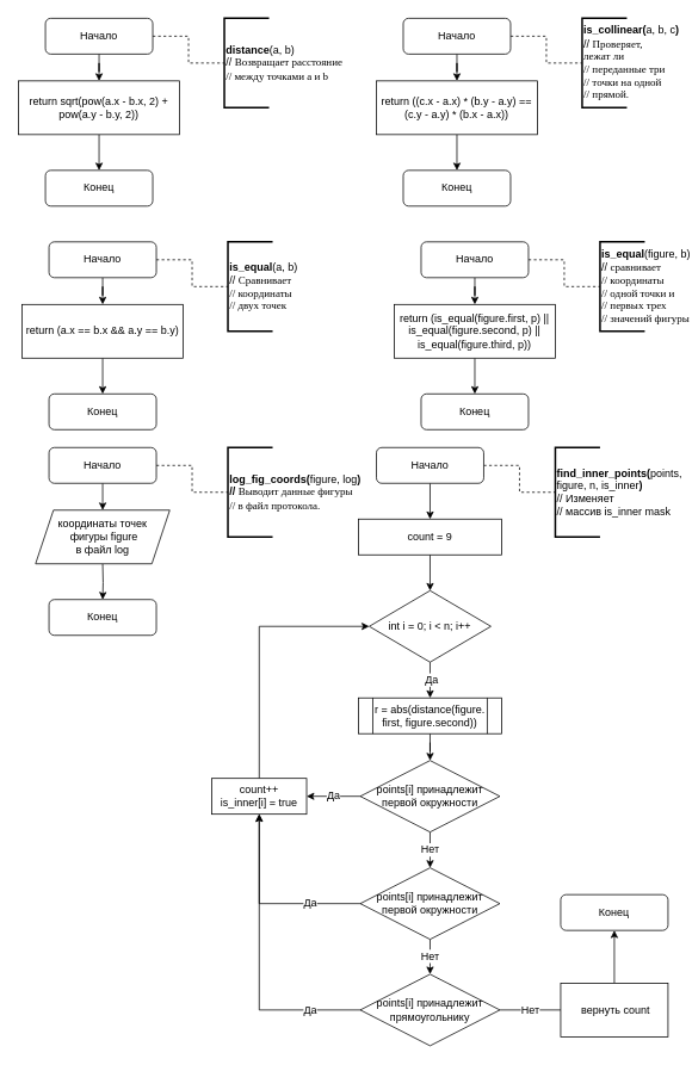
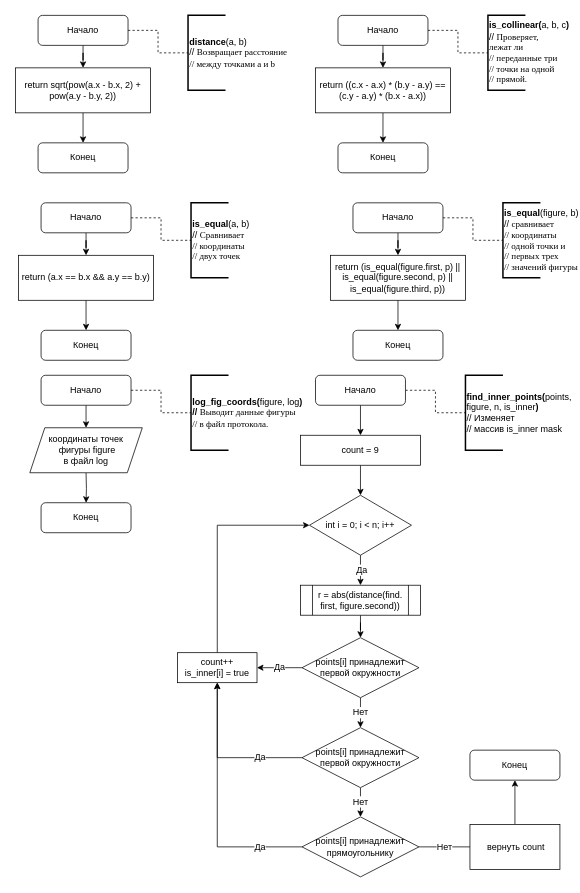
  <mxCell id="0" />
  <mxCell id="1" parent="0" />
  <mxCell id="2" style="edgeStyle=orthogonalEdgeStyle;rounded=0;orthogonalLoop=1;jettySize=auto;html=1;entryX=0;entryY=0.5;entryDx=0;entryDy=0;entryPerimeter=0;dashed=1;endArrow=none;endFill=0;" parent="1" source="4" target="6" edge="1"><mxGeometry relative="1" as="geometry" /></mxCell>
  <mxCell id="3" style="edgeStyle=orthogonalEdgeStyle;rounded=0;orthogonalLoop=1;jettySize=auto;html=1;entryX=0.5;entryY=0;entryDx=0;entryDy=0;endArrow=classic;endFill=1;" parent="1" source="4" target="8" edge="1"><mxGeometry relative="1" as="geometry" /></mxCell>
  <mxCell id="4" value="Начало" style="rounded=1;whiteSpace=wrap;html=1;fontSize=12;glass=0;strokeWidth=1;shadow=0;" parent="1" vertex="1"><mxGeometry x="50" y="20" width="120" height="40" as="geometry" /></mxCell>
  <mxCell id="5" value="Конец" style="rounded=1;whiteSpace=wrap;html=1;fontSize=12;glass=0;strokeWidth=1;shadow=0;" parent="1" vertex="1"><mxGeometry x="50" y="190" width="120" height="40" as="geometry" /></mxCell>
  <mxCell id="6" value="&lt;b&gt;distance&lt;/b&gt;(a, b)&lt;br&gt;//&amp;nbsp;&lt;span lang=&quot;RU&quot; style=&quot;font-family: &amp;#34;times new roman&amp;#34; , serif&quot;&gt;Возвращает расстояние &lt;br&gt;// между точками а и b&lt;/span&gt;" style="strokeWidth=2;html=1;shape=mxgraph.flowchart.annotation_1;align=left;pointerEvents=1;" parent="1" vertex="1"><mxGeometry x="250" y="20" width="50" height="100" as="geometry" /></mxCell>
  <mxCell id="7" style="edgeStyle=orthogonalEdgeStyle;rounded=0;orthogonalLoop=1;jettySize=auto;html=1;entryX=0.5;entryY=0;entryDx=0;entryDy=0;endArrow=classic;endFill=1;" parent="1" source="8" target="5" edge="1"><mxGeometry relative="1" as="geometry" /></mxCell>
  <mxCell id="8" value="return&amp;nbsp;sqrt(pow(a.x - b.x, 2) + pow(a.y - b.y, 2))" style="rounded=0;whiteSpace=wrap;html=1;" parent="1" vertex="1"><mxGeometry x="20" y="90" width="180" height="60" as="geometry" /></mxCell>
  <mxCell id="9" style="edgeStyle=orthogonalEdgeStyle;rounded=0;orthogonalLoop=1;jettySize=auto;html=1;entryX=0;entryY=0.5;entryDx=0;entryDy=0;entryPerimeter=0;dashed=1;endArrow=none;endFill=0;" parent="1" source="11" target="13" edge="1"><mxGeometry relative="1" as="geometry" /></mxCell>
  <mxCell id="10" style="edgeStyle=orthogonalEdgeStyle;rounded=0;orthogonalLoop=1;jettySize=auto;html=1;entryX=0.5;entryY=0;entryDx=0;entryDy=0;endArrow=classic;endFill=1;" parent="1" source="11" target="15" edge="1"><mxGeometry relative="1" as="geometry" /></mxCell>
  <mxCell id="11" value="Начало" style="rounded=1;whiteSpace=wrap;html=1;fontSize=12;glass=0;strokeWidth=1;shadow=0;" parent="1" vertex="1"><mxGeometry x="54" y="270" width="120" height="40" as="geometry" /></mxCell>
  <mxCell id="12" value="Конец" style="rounded=1;whiteSpace=wrap;html=1;fontSize=12;glass=0;strokeWidth=1;shadow=0;" parent="1" vertex="1"><mxGeometry x="54" y="440" width="120" height="40" as="geometry" /></mxCell>
  <mxCell id="13" value="&lt;b&gt;is_equal&lt;/b&gt;(a, b)&lt;br&gt;//&amp;nbsp;&lt;span lang=&quot;RU&quot; style=&quot;font-family: &amp;#34;times new roman&amp;#34; , serif&quot;&gt;Сравнивает&lt;br&gt;// координаты &lt;br&gt;// двух точек&amp;nbsp;&lt;/span&gt;" style="strokeWidth=2;html=1;shape=mxgraph.flowchart.annotation_1;align=left;pointerEvents=1;" parent="1" vertex="1"><mxGeometry x="254" y="270" width="50" height="100" as="geometry" /></mxCell>
  <mxCell id="14" style="edgeStyle=orthogonalEdgeStyle;rounded=0;orthogonalLoop=1;jettySize=auto;html=1;entryX=0.5;entryY=0;entryDx=0;entryDy=0;endArrow=classic;endFill=1;" parent="1" source="15" target="12" edge="1"><mxGeometry relative="1" as="geometry" /></mxCell>
  <mxCell id="15" value="return (a.x == b.x &amp;amp;&amp;amp; a.y == b.y)" style="rounded=0;whiteSpace=wrap;html=1;" parent="1" vertex="1"><mxGeometry x="24" y="340" width="180" height="60" as="geometry" /></mxCell>
  <mxCell id="16" style="edgeStyle=orthogonalEdgeStyle;rounded=0;orthogonalLoop=1;jettySize=auto;html=1;entryX=0;entryY=0.5;entryDx=0;entryDy=0;entryPerimeter=0;dashed=1;endArrow=none;endFill=0;" parent="1" source="18" target="20" edge="1"><mxGeometry relative="1" as="geometry" /></mxCell>
  <mxCell id="17" style="edgeStyle=orthogonalEdgeStyle;rounded=0;orthogonalLoop=1;jettySize=auto;html=1;entryX=0.5;entryY=0;entryDx=0;entryDy=0;endArrow=classic;endFill=1;" parent="1" source="18" target="22" edge="1"><mxGeometry relative="1" as="geometry" /></mxCell>
  <mxCell id="18" value="Начало" style="rounded=1;whiteSpace=wrap;html=1;fontSize=12;glass=0;strokeWidth=1;shadow=0;" parent="1" vertex="1"><mxGeometry x="470" y="270" width="120" height="40" as="geometry" /></mxCell>
  <mxCell id="19" value="Конец" style="rounded=1;whiteSpace=wrap;html=1;fontSize=12;glass=0;strokeWidth=1;shadow=0;" parent="1" vertex="1"><mxGeometry x="470" y="440" width="120" height="40" as="geometry" /></mxCell>
  <mxCell id="20" value="&lt;b&gt;is_equal&lt;/b&gt;(figure, b)&lt;br&gt;//&amp;nbsp;&lt;span lang=&quot;RU&quot; style=&quot;font-family: &amp;#34;times new roman&amp;#34; , serif&quot;&gt;сравнивает&lt;br&gt;// координаты &lt;br&gt;// одной точки и &lt;br&gt;// первых трех &lt;br&gt;// значений фигуры&lt;/span&gt;" style="strokeWidth=2;html=1;shape=mxgraph.flowchart.annotation_1;align=left;pointerEvents=1;" parent="1" vertex="1"><mxGeometry x="670" y="270" width="50" height="100" as="geometry" /></mxCell>
  <mxCell id="21" style="edgeStyle=orthogonalEdgeStyle;rounded=0;orthogonalLoop=1;jettySize=auto;html=1;entryX=0.5;entryY=0;entryDx=0;entryDy=0;endArrow=classic;endFill=1;" parent="1" source="22" target="19" edge="1"><mxGeometry relative="1" as="geometry" /></mxCell>
  <mxCell id="22" value="return (is_equal(figure.first, p) || is_equal(figure.second, p) || is_equal(figure.third, p))" style="rounded=0;whiteSpace=wrap;html=1;" parent="1" vertex="1"><mxGeometry x="440" y="340" width="180" height="60" as="geometry" /></mxCell>
  <mxCell id="23" style="edgeStyle=orthogonalEdgeStyle;rounded=0;orthogonalLoop=1;jettySize=auto;html=1;entryX=0;entryY=0.5;entryDx=0;entryDy=0;entryPerimeter=0;dashed=1;endArrow=none;endFill=0;" parent="1" source="25" target="27" edge="1"><mxGeometry relative="1" as="geometry" /></mxCell>
  <mxCell id="24" style="edgeStyle=orthogonalEdgeStyle;rounded=0;orthogonalLoop=1;jettySize=auto;html=1;entryX=0.5;entryY=0;entryDx=0;entryDy=0;endArrow=classic;endFill=1;" parent="1" source="25" target="29" edge="1"><mxGeometry relative="1" as="geometry" /></mxCell>
  <mxCell id="25" value="Начало" style="rounded=1;whiteSpace=wrap;html=1;fontSize=12;glass=0;strokeWidth=1;shadow=0;" parent="1" vertex="1"><mxGeometry x="450" y="20" width="120" height="40" as="geometry" /></mxCell>
  <mxCell id="26" value="Конец" style="rounded=1;whiteSpace=wrap;html=1;fontSize=12;glass=0;strokeWidth=1;shadow=0;" parent="1" vertex="1"><mxGeometry x="450" y="190" width="120" height="40" as="geometry" /></mxCell>
  <mxCell id="27" value="&lt;b&gt;is_collinear(&lt;/b&gt;a, b, c&lt;b&gt;)&lt;/b&gt;&lt;br&gt;//&amp;nbsp;&lt;span lang=&quot;RU&quot; style=&quot;font-family: &amp;#34;times new roman&amp;#34; , serif&quot;&gt;Проверяет,&lt;br/&gt;лежат ли &lt;br&gt;// переданные три &lt;br&gt;// точки на одной&lt;br&gt;// прямой.&lt;/span&gt;" style="strokeWidth=2;html=1;shape=mxgraph.flowchart.annotation_1;align=left;pointerEvents=1;" parent="1" vertex="1"><mxGeometry x="650" y="20" width="50" height="100" as="geometry" /></mxCell>
  <mxCell id="28" style="edgeStyle=orthogonalEdgeStyle;rounded=0;orthogonalLoop=1;jettySize=auto;html=1;entryX=0.5;entryY=0;entryDx=0;entryDy=0;endArrow=classic;endFill=1;" parent="1" source="29" target="26" edge="1"><mxGeometry relative="1" as="geometry" /></mxCell>
  <mxCell id="29" value="return ((c.x - a.x) * (b.y - a.y) == (c.y - a.y) * (b.x - a.x))" style="rounded=0;whiteSpace=wrap;html=1;" parent="1" vertex="1"><mxGeometry x="420" y="90" width="180" height="60" as="geometry" /></mxCell>
  <mxCell id="30" style="edgeStyle=orthogonalEdgeStyle;rounded=0;orthogonalLoop=1;jettySize=auto;html=1;entryX=0;entryY=0.5;entryDx=0;entryDy=0;entryPerimeter=0;dashed=1;endArrow=none;endFill=0;" parent="1" source="32" target="34" edge="1"><mxGeometry relative="1" as="geometry" /></mxCell>
  <mxCell id="31" style="edgeStyle=orthogonalEdgeStyle;rounded=0;orthogonalLoop=1;jettySize=auto;html=1;entryX=0.5;entryY=0;entryDx=0;entryDy=0;endArrow=classic;endFill=1;" parent="1" source="32" edge="1"><mxGeometry relative="1" as="geometry"><mxPoint x="114" y="570" as="targetPoint" /></mxGeometry></mxCell>
  <mxCell id="32" value="Начало" style="rounded=1;whiteSpace=wrap;html=1;fontSize=12;glass=0;strokeWidth=1;shadow=0;" parent="1" vertex="1"><mxGeometry x="54" y="500" width="120" height="40" as="geometry" /></mxCell>
  <mxCell id="33" value="Конец" style="rounded=1;whiteSpace=wrap;html=1;fontSize=12;glass=0;strokeWidth=1;shadow=0;" parent="1" vertex="1"><mxGeometry x="54" y="670" width="120" height="40" as="geometry" /></mxCell>
  <mxCell id="34" value="&lt;b&gt;log_fig_coords(&lt;/b&gt;figure, log&lt;b&gt;)&lt;br&gt;//&amp;nbsp;&lt;/b&gt;&lt;span lang=&quot;RU&quot; style=&quot;font-family: &amp;#34;times new roman&amp;#34; , serif&quot;&gt;Выводит данные фигуры &lt;br&gt;// в файл протокола.&lt;/span&gt;&lt;b&gt;&lt;br&gt;&lt;/b&gt;" style="strokeWidth=2;html=1;shape=mxgraph.flowchart.annotation_1;align=left;pointerEvents=1;" parent="1" vertex="1"><mxGeometry x="254" y="500" width="50" height="100" as="geometry" /></mxCell>
  <mxCell id="35" style="edgeStyle=orthogonalEdgeStyle;rounded=0;orthogonalLoop=1;jettySize=auto;html=1;entryX=0.5;entryY=0;entryDx=0;entryDy=0;endArrow=classic;endFill=1;" parent="1" target="33" edge="1"><mxGeometry relative="1" as="geometry"><mxPoint x="114" y="630" as="sourcePoint" /></mxGeometry></mxCell>
  <mxCell id="36" value="координаты точек&lt;br&gt;&amp;nbsp;фигуры figure &lt;br&gt;в файл log" style="shape=parallelogram;perimeter=parallelogramPerimeter;whiteSpace=wrap;html=1;fixedSize=1;fontSize=12;" parent="1" vertex="1"><mxGeometry x="39" y="570" width="150" height="60" as="geometry" /></mxCell>
  <mxCell id="37" style="edgeStyle=orthogonalEdgeStyle;rounded=0;orthogonalLoop=1;jettySize=auto;html=1;entryX=0;entryY=0.5;entryDx=0;entryDy=0;entryPerimeter=0;dashed=1;endArrow=none;endFill=0;" edge="1" parent="1" source="39" target="41"><mxGeometry relative="1" as="geometry" /></mxCell>
  <mxCell id="38" style="edgeStyle=orthogonalEdgeStyle;rounded=0;orthogonalLoop=1;jettySize=auto;html=1;entryX=0.5;entryY=0;entryDx=0;entryDy=0;endArrow=classic;endFill=1;" edge="1" parent="1" source="39" target="43"><mxGeometry relative="1" as="geometry"><mxPoint x="480" y="570" as="targetPoint" /></mxGeometry></mxCell>
  <mxCell id="39" value="Начало" style="rounded=1;whiteSpace=wrap;html=1;fontSize=12;glass=0;strokeWidth=1;shadow=0;" vertex="1" parent="1"><mxGeometry x="420" y="500" width="120" height="40" as="geometry" /></mxCell>
  <mxCell id="40" value="Конец" style="rounded=1;whiteSpace=wrap;html=1;fontSize=12;glass=0;strokeWidth=1;shadow=0;" vertex="1" parent="1"><mxGeometry x="626" y="1000" width="120" height="40" as="geometry" /></mxCell>
  <mxCell id="41" value="&lt;b&gt;find_inner_points(&lt;/b&gt;points, &lt;br&gt;figure, n, is_inner&lt;b&gt;)&lt;br&gt;&lt;/b&gt;//&amp;nbsp;Изменяет&lt;br&gt;// массив is_inner mask" style="strokeWidth=2;html=1;shape=mxgraph.flowchart.annotation_1;align=left;pointerEvents=1;" vertex="1" parent="1"><mxGeometry x="620" y="500" width="50" height="100" as="geometry" /></mxCell>
  <mxCell id="42" style="edgeStyle=orthogonalEdgeStyle;rounded=0;orthogonalLoop=1;jettySize=auto;html=1;entryX=0.5;entryY=0;entryDx=0;entryDy=0;fontFamily=Helvetica;fontSize=12;" edge="1" parent="1" source="43" target="45"><mxGeometry relative="1" as="geometry" /></mxCell>
  <mxCell id="43" value="count = 9" style="rounded=0;whiteSpace=wrap;html=1;fontFamily=Helvetica;fontSize=12;" vertex="1" parent="1"><mxGeometry x="400" y="580" width="160" height="40" as="geometry" /></mxCell>
  <mxCell id="44" value="&amp;nbsp;Да" style="edgeStyle=orthogonalEdgeStyle;rounded=0;orthogonalLoop=1;jettySize=auto;html=1;entryX=0.5;entryY=0;entryDx=0;entryDy=0;fontFamily=Helvetica;fontSize=12;" edge="1" parent="1" source="45" target="47"><mxGeometry relative="1" as="geometry" /></mxCell>
  <mxCell id="45" value="int i = 0; i &amp;lt; n; i++" style="rhombus;whiteSpace=wrap;html=1;fontFamily=Helvetica;fontSize=12;" vertex="1" parent="1"><mxGeometry x="412" y="660" width="136" height="80" as="geometry" /></mxCell>
  <mxCell id="46" style="edgeStyle=orthogonalEdgeStyle;rounded=0;orthogonalLoop=1;jettySize=auto;html=1;entryX=0.5;entryY=0;entryDx=0;entryDy=0;fontFamily=Helvetica;fontSize=12;" edge="1" parent="1" source="47" target="50"><mxGeometry relative="1" as="geometry" /></mxCell>
- <mxCell id="47" value="r = abs(distance(figure.&lt;br&gt;first, figure.second))" style="shape=process;whiteSpace=wrap;html=1;backgroundOutline=1;fontFamily=Helvetica;fontSize=12;" vertex="1" parent="1"><mxGeometry x="400" y="780" width="160" height="40" as="geometry" /></mxCell>
+ <mxCell id="47" value="r = abs(distance(find.&lt;br&gt;first, figure.second))" style="shape=process;whiteSpace=wrap;html=1;backgroundOutline=1;fontFamily=Helvetica;fontSize=12;" vertex="1" parent="1"><mxGeometry x="400" y="780" width="160" height="40" as="geometry" /></mxCell>
  <mxCell id="48" value="Да" style="edgeStyle=orthogonalEdgeStyle;rounded=0;orthogonalLoop=1;jettySize=auto;html=1;entryX=1;entryY=0.5;entryDx=0;entryDy=0;fontFamily=Helvetica;fontSize=12;" edge="1" parent="1" source="50" target="52"><mxGeometry relative="1" as="geometry" /></mxCell>
  <mxCell id="49" value="Нет" style="edgeStyle=orthogonalEdgeStyle;rounded=0;orthogonalLoop=1;jettySize=auto;html=1;entryX=0.5;entryY=0;entryDx=0;entryDy=0;fontFamily=Helvetica;fontSize=12;" edge="1" parent="1" source="50" target="55"><mxGeometry relative="1" as="geometry" /></mxCell>
  <mxCell id="50" value="points[i] принадлежит первой окружности" style="rhombus;whiteSpace=wrap;html=1;fontFamily=Helvetica;fontSize=12;" vertex="1" parent="1"><mxGeometry x="402" y="850" width="156" height="80" as="geometry" /></mxCell>
  <mxCell id="51" style="edgeStyle=orthogonalEdgeStyle;rounded=0;orthogonalLoop=1;jettySize=auto;html=1;entryX=0;entryY=0.5;entryDx=0;entryDy=0;fontFamily=Helvetica;fontSize=12;" edge="1" parent="1" source="52" target="45"><mxGeometry relative="1" as="geometry"><Array as="points"><mxPoint x="289" y="700" /></Array></mxGeometry></mxCell>
  <mxCell id="52" value="count++&lt;br&gt;is_inner[i] = true" style="rounded=0;whiteSpace=wrap;html=1;fontFamily=Helvetica;fontSize=12;" vertex="1" parent="1"><mxGeometry x="236" y="870" width="106" height="40" as="geometry" /></mxCell>
  <mxCell id="53" value="Да" style="edgeStyle=orthogonalEdgeStyle;rounded=0;orthogonalLoop=1;jettySize=auto;html=1;entryX=0.5;entryY=1;entryDx=0;entryDy=0;fontFamily=Helvetica;fontSize=12;" edge="1" parent="1" source="55" target="52"><mxGeometry x="-0.474" relative="1" as="geometry"><mxPoint as="offset" /></mxGeometry></mxCell>
  <mxCell id="54" value="Нет" style="edgeStyle=orthogonalEdgeStyle;rounded=0;orthogonalLoop=1;jettySize=auto;html=1;entryX=0.5;entryY=0;entryDx=0;entryDy=0;fontFamily=Helvetica;fontSize=12;" edge="1" parent="1" source="55" target="58"><mxGeometry relative="1" as="geometry" /></mxCell>
  <mxCell id="55" value="points[i] принадлежит первой окружности" style="rhombus;whiteSpace=wrap;html=1;fontFamily=Helvetica;fontSize=12;" vertex="1" parent="1"><mxGeometry x="402" y="970" width="156" height="80" as="geometry" /></mxCell>
  <mxCell id="56" value="Да" style="edgeStyle=orthogonalEdgeStyle;rounded=0;orthogonalLoop=1;jettySize=auto;html=1;entryX=0.5;entryY=1;entryDx=0;entryDy=0;fontFamily=Helvetica;fontSize=12;" edge="1" parent="1" source="58" target="52"><mxGeometry x="-0.663" relative="1" as="geometry"><mxPoint as="offset" /></mxGeometry></mxCell>
  <mxCell id="57" value="Нет" style="edgeStyle=orthogonalEdgeStyle;rounded=0;orthogonalLoop=1;jettySize=auto;html=1;fontFamily=Helvetica;fontSize=12;endArrow=none;" edge="1" parent="1" source="58" target="60"><mxGeometry relative="1" as="geometry"><mxPoint x="696" y="1129" as="targetPoint" /></mxGeometry></mxCell>
  <mxCell id="58" value="points[i] принадлежит прямоугольнику" style="rhombus;whiteSpace=wrap;html=1;fontFamily=Helvetica;fontSize=12;" vertex="1" parent="1"><mxGeometry x="402" y="1089" width="156" height="80" as="geometry" /></mxCell>
  <mxCell id="59" style="edgeStyle=orthogonalEdgeStyle;rounded=0;orthogonalLoop=1;jettySize=auto;html=1;entryX=0.5;entryY=1;entryDx=0;entryDy=0;fontFamily=Helvetica;fontSize=12;" edge="1" parent="1" source="60" target="40"><mxGeometry relative="1" as="geometry" /></mxCell>
  <mxCell id="60" value="&amp;nbsp;вернуть count" style="rounded=0;whiteSpace=wrap;html=1;fontFamily=Helvetica;fontSize=12;" vertex="1" parent="1"><mxGeometry x="626" y="1099" width="120" height="60" as="geometry" /></mxCell>
